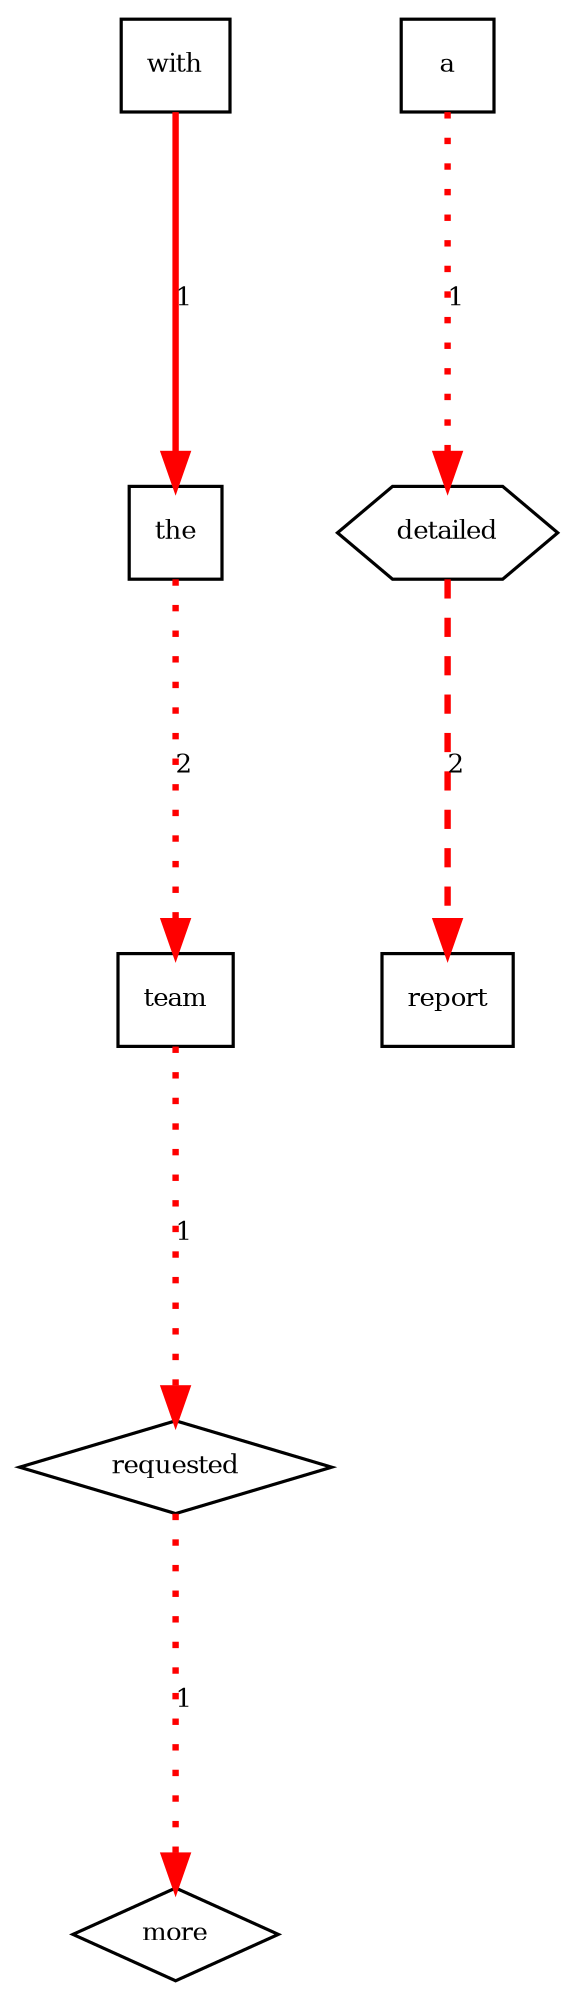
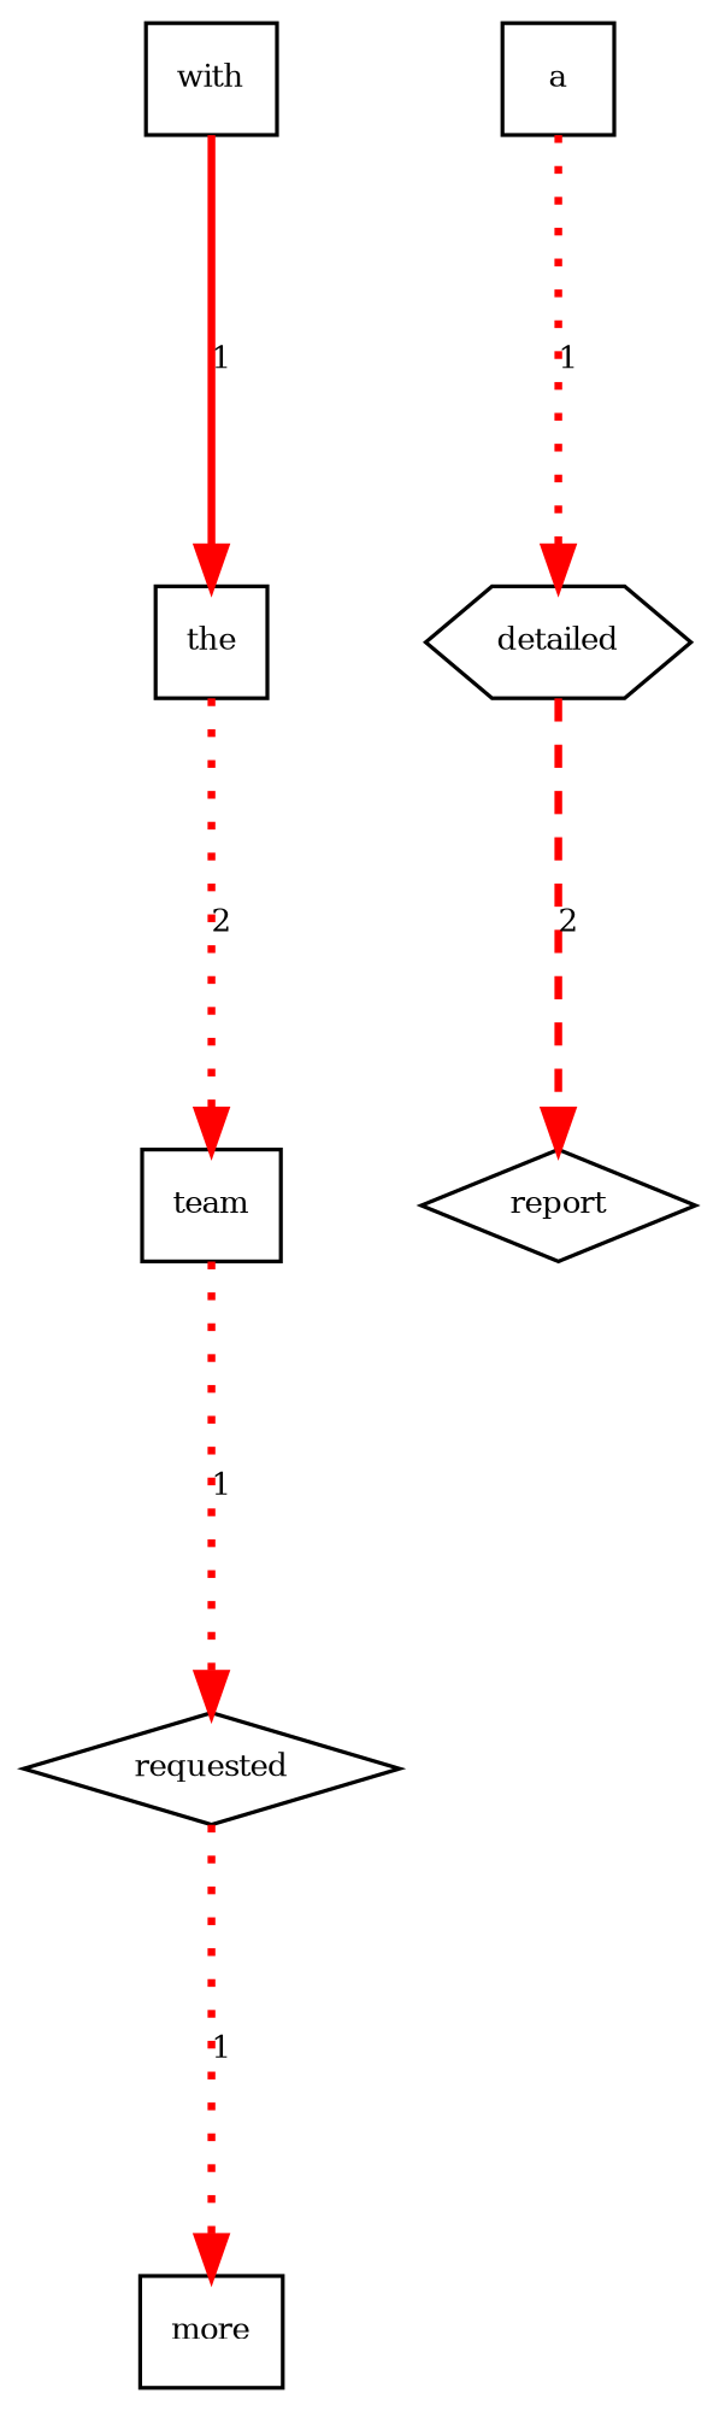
  digraph {
    nodesep=0.5
    ranksep=1.5
    splines=true
    node [fontsize=8 shape=box]
    edge [color=red fontsize=8 penwidth=2 style=dotted]
    n1 [height=0.4 label=the width=0.4]
    n2 [height=0.4 label=team width=0.4]
    n3 [height=0.4 label=requested shape=diamond width=0.4]
    n4 [height=0.4 label=a width=0.4]
    n5 [height=0.4 label=detailed shape=hexagon width=0.4]
-   n6 [height=0.4 label=report width=0.4]
+   n6 [height=0.4 label=report shape=diamond width=0.4]
    n7 [height=0.4 label=with width=0.4]
-   n8 [height=0.4 label=more shape=diamond width=0.4]
+   n8 [height=0.4 label=more width=0.4]
    n1 -> n2 [label=2]
    n2 -> n3 [label=1]
    n3 -> n8 [label=1]
    n4 -> n5 [label=1]
    n5 -> n6 [label=2 style=dashed]
    n7 -> n1 [label=1 style=solid]
  }
